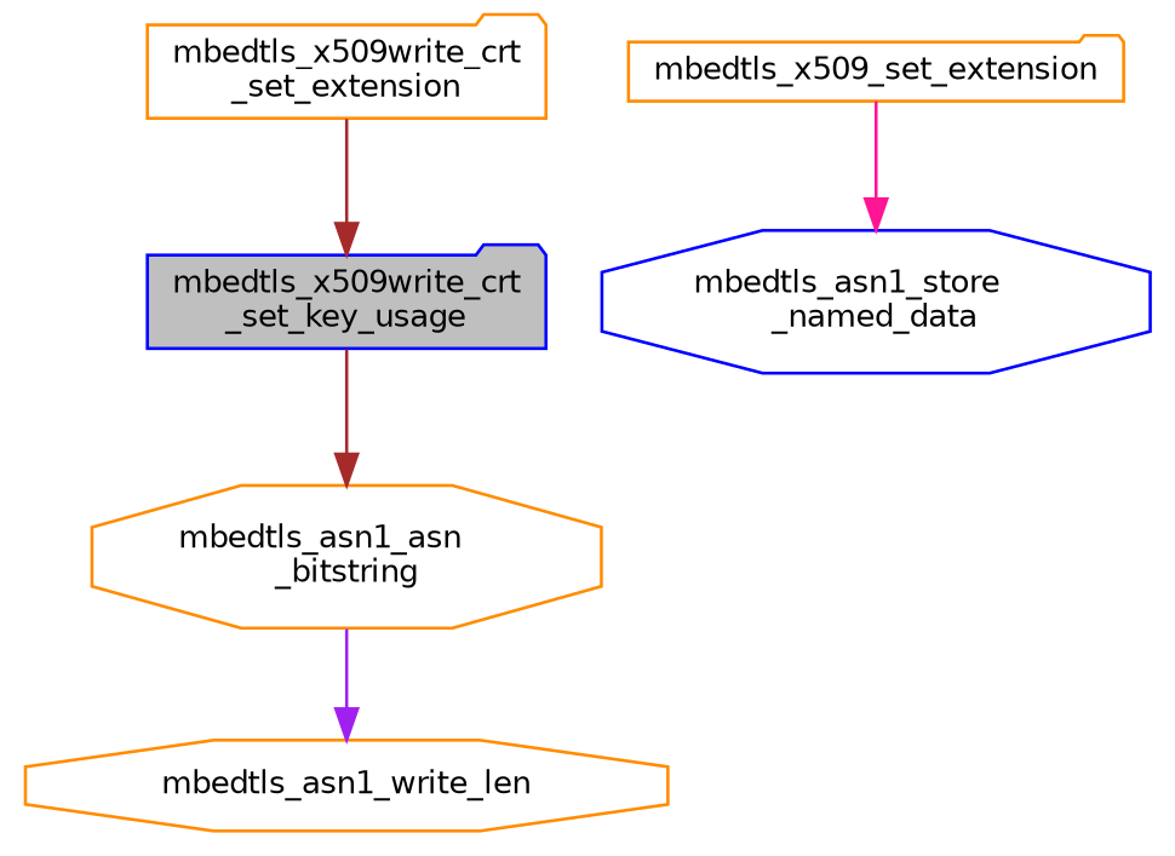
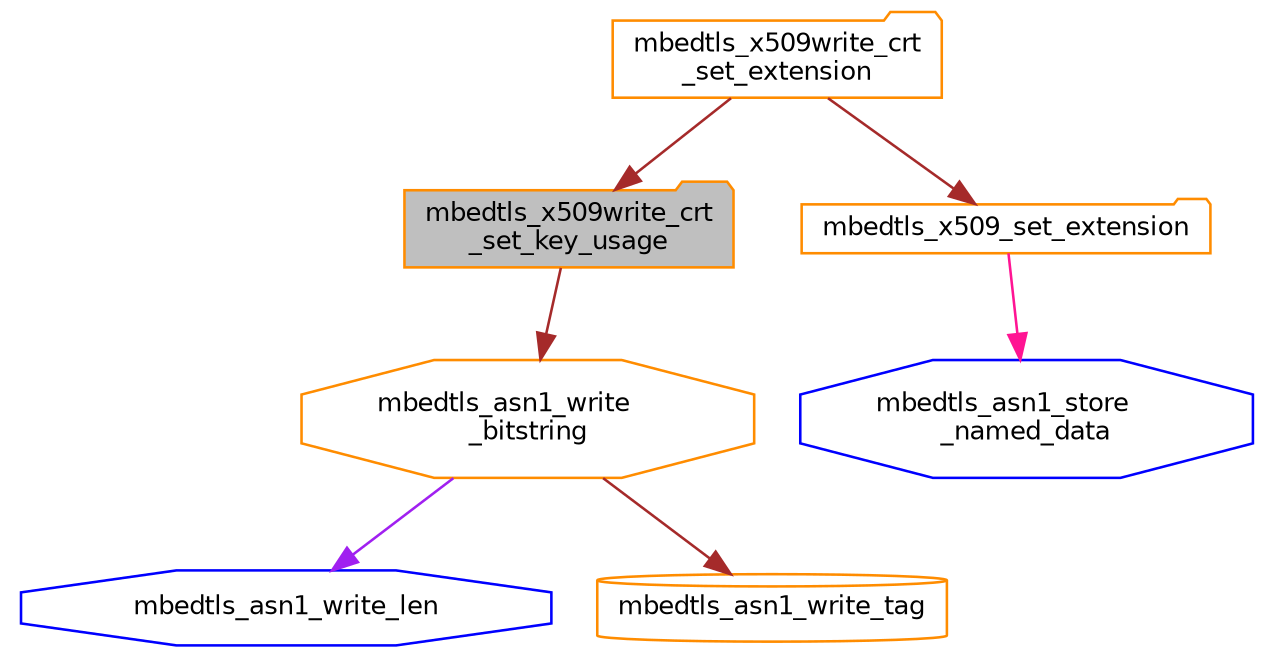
  digraph {
    rankdir=TB
    node [color=darkorange fillcolor=white fontname=Helvetica fontsize=10 shape=folder style=filled]
    edge [color=brown fontname=Helvetica fontsize=10 labelfontname=Helvetica labelfontsize=10 style=solid]
-   n1 [color=blue fillcolor=grey75 fontcolor=black height=0.2 label="mbedtls_x509write_crt\l_set_key_usage" width=0.4]
-   n2 [height=0.2 label="mbedtls_asn1_asn\l_bitstring" shape=octagon width=0.4]
-   n3 [height=0.2 label=mbedtls_asn1_write_len shape=octagon width=0.4]
+   n1 [fillcolor=grey75 fontcolor=black height=0.2 label="mbedtls_x509write_crt\l_set_key_usage" width=0.4]
+   n2 [height=0.2 label="mbedtls_asn1_write\l_bitstring" shape=octagon width=0.4]
+   n3 [color=blue height=0.2 label=mbedtls_asn1_write_len shape=octagon width=0.4]
+   n4 [height=0.2 label=mbedtls_asn1_write_tag shape=cylinder width=0.4]
    n5 [height=0.2 label="mbedtls_x509write_crt\l_set_extension" width=0.4]
    n6 [height=0.2 label=mbedtls_x509_set_extension width=0.4]
    n7 [color=blue height=0.2 label="mbedtls_asn1_store\l_named_data" shape=octagon width=0.4]
    n1 -> n2
    n2 -> n3 [color=purple]
+   n2 -> n4
    n5 -> n1
+   n5 -> n6
    n6 -> n7 [color=deeppink]
  }
